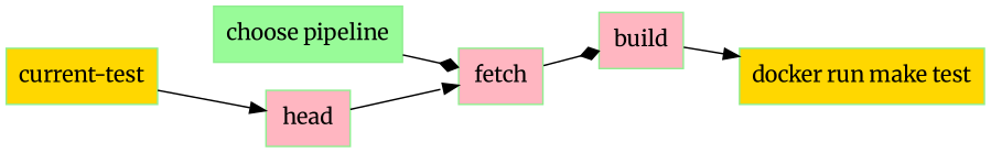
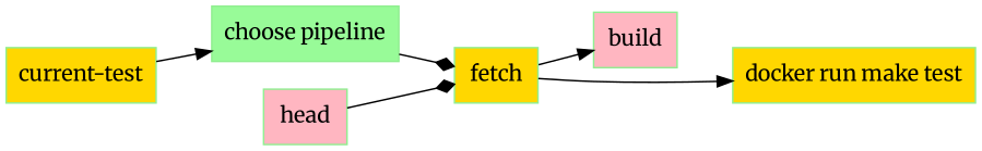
  digraph {
    fontname=Merriweather
    rankdir=LR
    node [color="#90ee90" fillcolor=gold fontname=Merriweather shape=box style=filled]
    edge [arrowhead=normal fontname=Merriweather]
    n1 [label="current-test"]
    n2 [fillcolor=palegreen label="choose pipeline"]
-   n3 [fillcolor=lightpink label=fetch]
+   n3 [label=fetch]
    n4 [fillcolor=lightpink label=head]
    n5 [fillcolor=lightpink label=build]
    n6 [label="docker run make test"]
-   n1 -> n4
+   n1 -> n2
    n2 -> n3 [arrowhead=diamond]
-   n3 -> n5 [arrowhead=diamond]
-   n4 -> n3
-   n5 -> n6
+   n3 -> n5
+   n4 -> n3 [arrowhead=diamond]
+   n3 -> n6
  }
